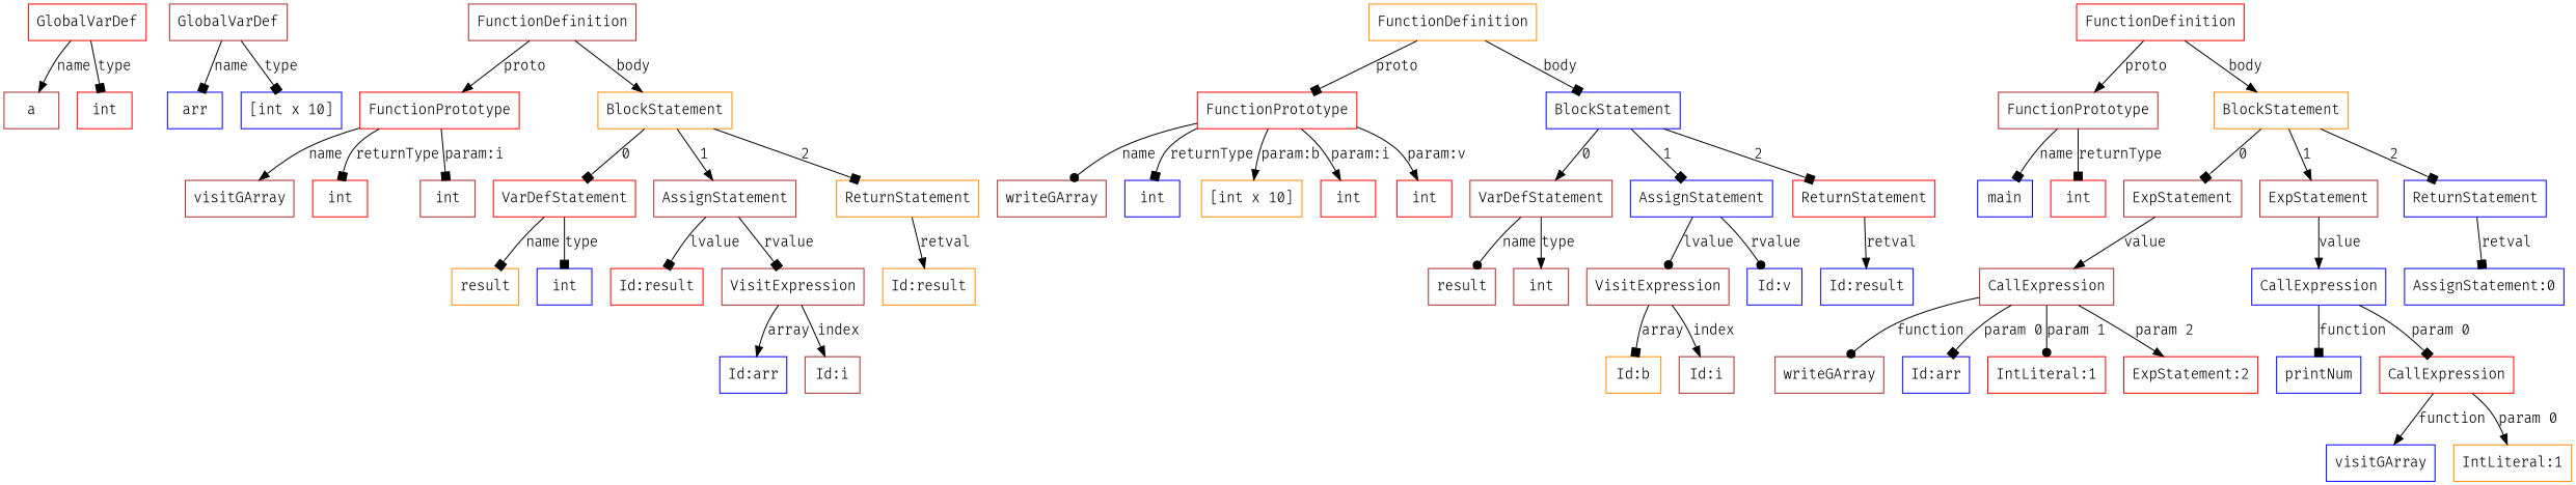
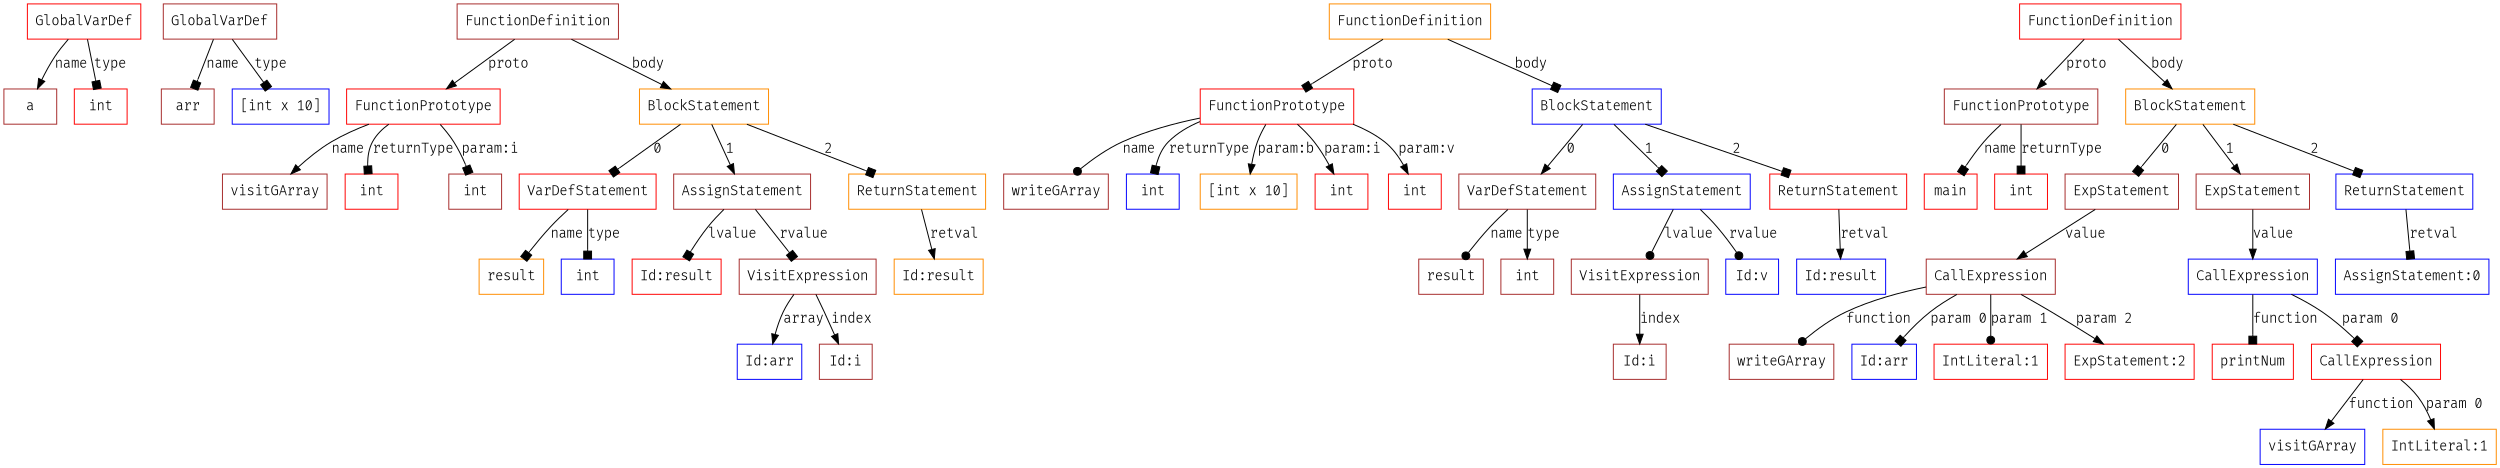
  digraph {
    node [color=brown fontname="Fira Code Light" shape=box]
    edge [arrowhead=box fontname="Fira Code Light" splines=line]
    n1 [color=red label=GlobalVarDef]
    n2 [label=a]
    n3 [color=red label=int]
    n4 [label=GlobalVarDef]
-   n5 [color=blue label=arr]
+   n5 [label=arr]
    n6 [color=blue label="[int x 10]"]
    n7 [label=FunctionDefinition]
    n8 [color=red label=FunctionPrototype]
    n9 [color=darkorange label=BlockStatement]
    n10 [label=visitGArray]
    n11 [color=red label=int]
    n12 [label=int]
    n13 [color=red label=VarDefStatement]
    n14 [label=AssignStatement]
    n15 [color=darkorange label=ReturnStatement]
    n16 [color=darkorange label=result]
    n17 [color=blue label=int]
    n18 [color=red label="Id:result"]
    n19 [label=VisitExpression]
    n20 [color=darkorange label="Id:result"]
    n21 [color=blue label="Id:arr"]
    n22 [label="Id:i"]
    n23 [color=darkorange label=FunctionDefinition]
    n24 [color=red label=FunctionPrototype]
    n25 [color=blue label=BlockStatement]
    n26 [label=writeGArray]
    n27 [color=blue label=int]
    n28 [color=darkorange label="[int x 10]"]
    n29 [color=red label=int]
    n30 [color=red label=int]
    n31 [label=VarDefStatement]
    n32 [color=blue label=AssignStatement]
    n33 [color=red label=ReturnStatement]
    n34 [label=result]
    n35 [label=int]
    n36 [label=VisitExpression]
    n37 [color=blue label="Id:v"]
    n38 [color=blue label="Id:result"]
-   n39 [color=darkorange label="Id:b"]
    n40 [label="Id:i"]
    n41 [color=red label=FunctionDefinition]
    n42 [label=FunctionPrototype]
    n43 [color=darkorange label=BlockStatement]
-   n44 [color=blue label=main]
+   n44 [color=red label=main]
    n45 [color=red label=int]
    n46 [label=ExpStatement]
    n47 [label=ExpStatement]
    n48 [color=blue label=ReturnStatement]
    n49 [label=CallExpression]
    n50 [color=blue label=CallExpression]
    n51 [color=blue label="AssignStatement:0"]
    n52 [label=writeGArray]
    n53 [color=blue label="Id:arr"]
    n54 [color=red label="IntLiteral:1"]
    n55 [color=red label="ExpStatement:2"]
-   n56 [color=blue label=printNum]
+   n56 [color=red label=printNum]
    n57 [color=red label=CallExpression]
    n58 [color=blue label=visitGArray]
    n59 [color=darkorange label="IntLiteral:1"]
    n1 -> n2 [arrowhead=normal label=name]
    n1 -> n3 [label=type]
    n4 -> n5 [label=name]
    n4 -> n6 [label=type]
    n7 -> n8 [arrowhead=normal label=proto]
    n7 -> n9 [arrowhead=normal label=body]
    n8 -> n10 [arrowhead=normal label=name]
    n8 -> n11 [label=returnType]
    n8 -> n12 [label="param:i"]
    n9 -> n13 [label=0]
    n9 -> n14 [arrowhead=normal label=1]
    n9 -> n15 [label=2]
    n13 -> n16 [label=name]
    n13 -> n17 [label=type]
    n14 -> n18 [label=lvalue]
    n14 -> n19 [label=rvalue]
    n15 -> n20 [arrowhead=normal label=retval]
    n19 -> n21 [arrowhead=normal label=array]
    n19 -> n22 [arrowhead=normal label=index]
    n23 -> n24 [label=proto]
    n23 -> n25 [label=body]
    n24 -> n26 [arrowhead=dot label=name]
    n24 -> n27 [label=returnType]
    n24 -> n28 [arrowhead=normal label="param:b"]
    n24 -> n29 [arrowhead=normal label="param:i"]
    n24 -> n30 [arrowhead=normal label="param:v"]
    n25 -> n31 [arrowhead=normal label=0]
    n25 -> n32 [label=1]
    n25 -> n33 [label=2]
    n31 -> n34 [arrowhead=dot label=name]
    n31 -> n35 [arrowhead=normal label=type]
    n32 -> n36 [arrowhead=dot label=lvalue]
    n32 -> n37 [arrowhead=dot label=rvalue]
    n33 -> n38 [arrowhead=normal label=retval]
-   n36 -> n39 [label=array]
    n36 -> n40 [arrowhead=normal label=index]
    n41 -> n42 [arrowhead=normal label=proto]
    n41 -> n43 [arrowhead=normal label=body]
    n42 -> n44 [label=name]
    n42 -> n45 [label=returnType]
    n43 -> n46 [label=0]
    n43 -> n47 [arrowhead=normal label=1]
    n43 -> n48 [label=2]
    n46 -> n49 [arrowhead=normal label=value]
    n47 -> n50 [arrowhead=normal label=value]
    n48 -> n51 [label=retval]
    n49 -> n52 [arrowhead=dot label=function]
    n49 -> n53 [label="param 0"]
    n49 -> n54 [arrowhead=dot label="param 1"]
    n49 -> n55 [arrowhead=normal label="param 2"]
    n50 -> n56 [label=function]
    n50 -> n57 [label="param 0"]
    n57 -> n58 [arrowhead=normal label=function]
    n57 -> n59 [arrowhead=normal label="param 0"]
  }
